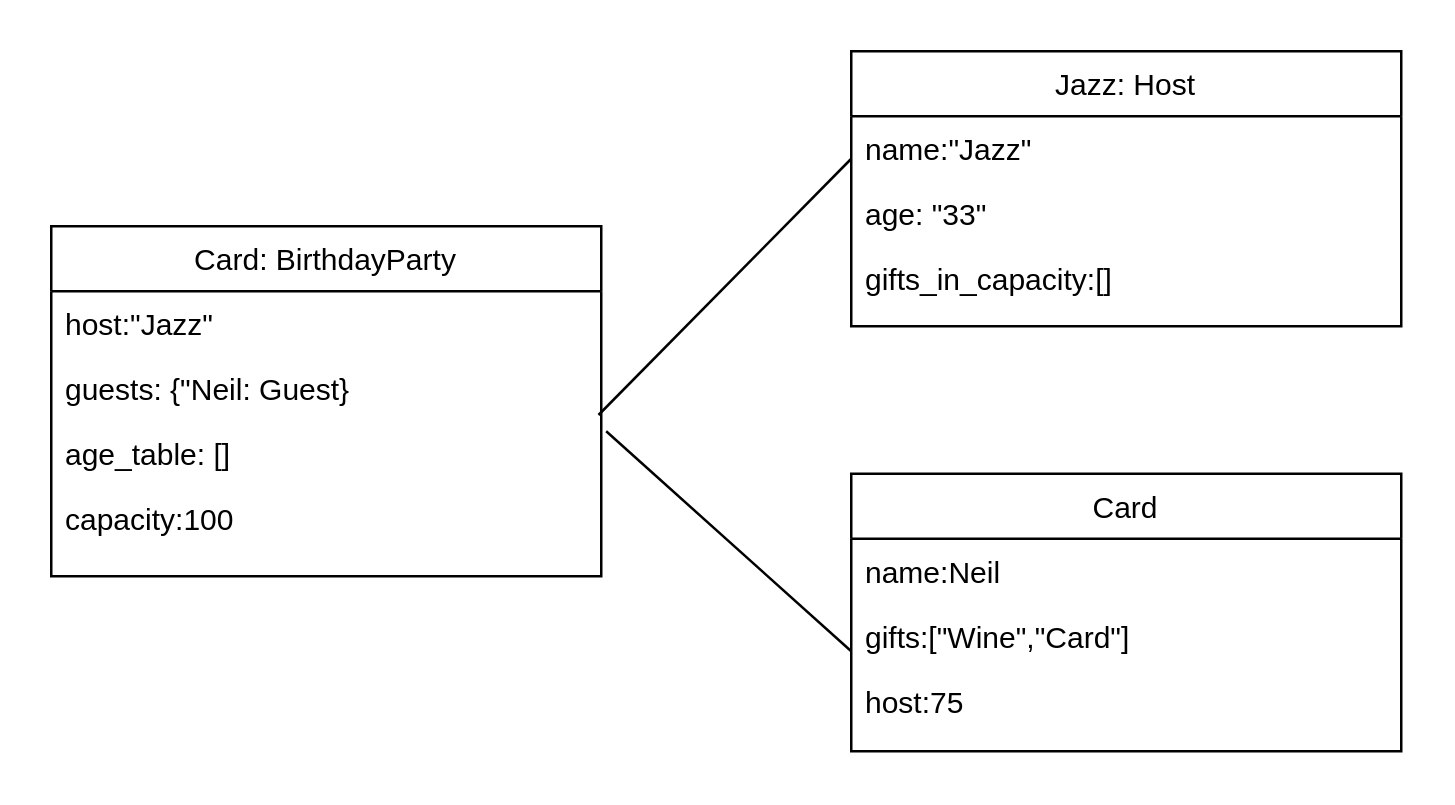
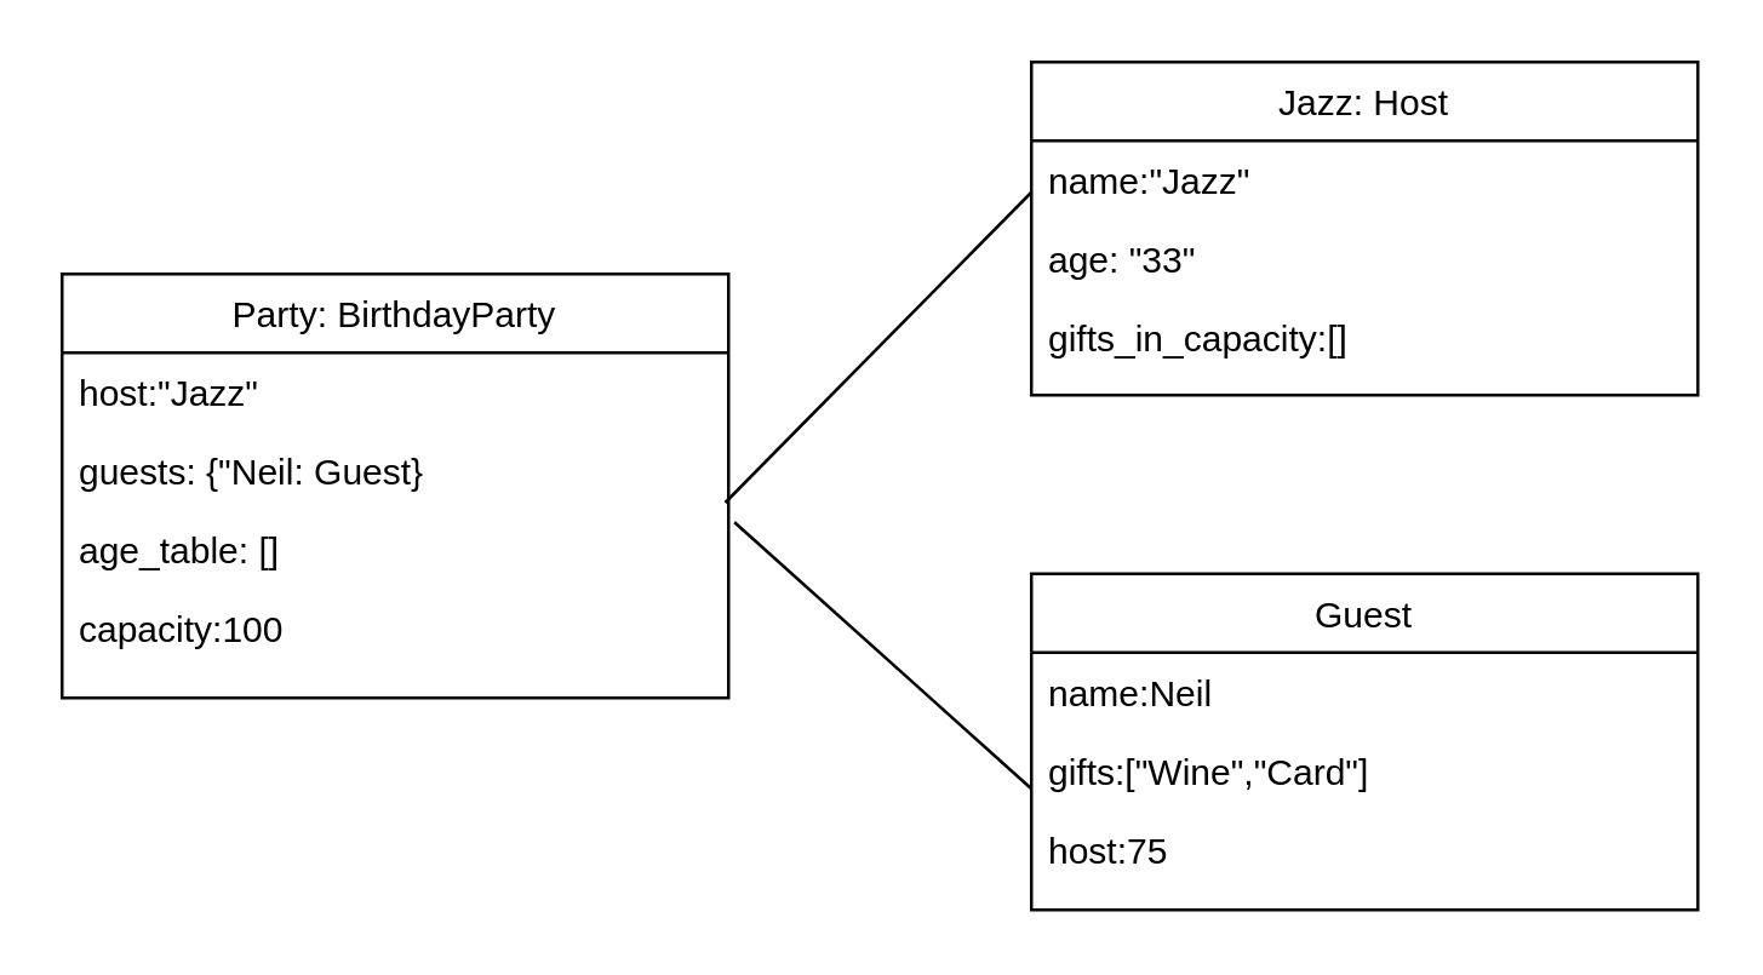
  <mxCell id="0" />
  <mxCell id="1" parent="0" />
- <mxCell id="2" value="Card: BirthdayParty" style="swimlane;fontStyle=0;align=center;verticalAlign=top;childLayout=stackLayout;horizontal=1;startSize=26;horizontalStack=0;resizeParent=1;resizeLast=0;collapsible=1;marginBottom=0;rounded=0;shadow=0;strokeWidth=1;" vertex="1" parent="1"><mxGeometry x="20" y="90" width="220" height="140" as="geometry"><mxRectangle x="550" y="140" width="160" height="26" as="alternateBounds" /></mxGeometry></mxCell>
+ <mxCell id="2" value="Party: BirthdayParty" style="swimlane;fontStyle=0;align=center;verticalAlign=top;childLayout=stackLayout;horizontal=1;startSize=26;horizontalStack=0;resizeParent=1;resizeLast=0;collapsible=1;marginBottom=0;rounded=0;shadow=0;strokeWidth=1;" vertex="1" parent="1"><mxGeometry x="20" y="90" width="220" height="140" as="geometry"><mxRectangle x="550" y="140" width="160" height="26" as="alternateBounds" /></mxGeometry></mxCell>
  <mxCell id="3" value="host:&quot;Jazz&quot;" style="text;align=left;verticalAlign=top;spacingLeft=4;spacingRight=4;overflow=hidden;rotatable=0;points=[[0,0.5],[1,0.5]];portConstraint=eastwest;" vertex="1" parent="2"><mxGeometry y="26" width="220" height="26" as="geometry" /></mxCell>
  <mxCell id="4" value="guests: {&quot;Neil: Guest}" style="text;align=left;verticalAlign=top;spacingLeft=4;spacingRight=4;overflow=hidden;rotatable=0;points=[[0,0.5],[1,0.5]];portConstraint=eastwest;rounded=0;shadow=0;html=0;" vertex="1" parent="2"><mxGeometry y="52" width="220" height="26" as="geometry" /></mxCell>
  <mxCell id="5" value="age_table: []" style="text;align=left;verticalAlign=top;spacingLeft=4;spacingRight=4;overflow=hidden;rotatable=0;points=[[0,0.5],[1,0.5]];portConstraint=eastwest;rounded=0;shadow=0;html=0;" vertex="1" parent="2"><mxGeometry y="78" width="220" height="26" as="geometry" /></mxCell>
  <mxCell id="6" value="capacity:100" style="text;align=left;verticalAlign=top;spacingLeft=4;spacingRight=4;overflow=hidden;rotatable=0;points=[[0,0.5],[1,0.5]];portConstraint=eastwest;rounded=0;shadow=0;html=0;" vertex="1" parent="2"><mxGeometry y="104" width="220" height="26" as="geometry" /></mxCell>
  <mxCell id="7" value="Jazz: Host" style="swimlane;fontStyle=0;align=center;verticalAlign=top;childLayout=stackLayout;horizontal=1;startSize=26;horizontalStack=0;resizeParent=1;resizeLast=0;collapsible=1;marginBottom=0;rounded=0;shadow=0;strokeWidth=1;" vertex="1" parent="1"><mxGeometry x="340" y="20" width="220" height="110" as="geometry"><mxRectangle x="550" y="140" width="160" height="26" as="alternateBounds" /></mxGeometry></mxCell>
  <mxCell id="8" value="name:&quot;Jazz&quot;" style="text;align=left;verticalAlign=top;spacingLeft=4;spacingRight=4;overflow=hidden;rotatable=0;points=[[0,0.5],[1,0.5]];portConstraint=eastwest;" vertex="1" parent="7"><mxGeometry y="26" width="220" height="26" as="geometry" /></mxCell>
  <mxCell id="9" value="age: &quot;33&quot;" style="text;align=left;verticalAlign=top;spacingLeft=4;spacingRight=4;overflow=hidden;rotatable=0;points=[[0,0.5],[1,0.5]];portConstraint=eastwest;rounded=0;shadow=0;html=0;" vertex="1" parent="7"><mxGeometry y="52" width="220" height="26" as="geometry" /></mxCell>
  <mxCell id="10" value="gifts_in_capacity:[]" style="text;align=left;verticalAlign=top;spacingLeft=4;spacingRight=4;overflow=hidden;rotatable=0;points=[[0,0.5],[1,0.5]];portConstraint=eastwest;rounded=0;shadow=0;html=0;" vertex="1" parent="7"><mxGeometry y="78" width="220" height="26" as="geometry" /></mxCell>
- <mxCell id="11" value="Card" style="swimlane;fontStyle=0;align=center;verticalAlign=top;childLayout=stackLayout;horizontal=1;startSize=26;horizontalStack=0;resizeParent=1;resizeLast=0;collapsible=1;marginBottom=0;rounded=0;shadow=0;strokeWidth=1;" vertex="1" parent="1"><mxGeometry x="340" y="189" width="220" height="111" as="geometry"><mxRectangle x="550" y="140" width="160" height="26" as="alternateBounds" /></mxGeometry></mxCell>
+ <mxCell id="11" value="Guest" style="swimlane;fontStyle=0;align=center;verticalAlign=top;childLayout=stackLayout;horizontal=1;startSize=26;horizontalStack=0;resizeParent=1;resizeLast=0;collapsible=1;marginBottom=0;rounded=0;shadow=0;strokeWidth=1;" vertex="1" parent="1"><mxGeometry x="340" y="189" width="220" height="111" as="geometry"><mxRectangle x="550" y="140" width="160" height="26" as="alternateBounds" /></mxGeometry></mxCell>
  <mxCell id="12" value="name:Neil" style="text;align=left;verticalAlign=top;spacingLeft=4;spacingRight=4;overflow=hidden;rotatable=0;points=[[0,0.5],[1,0.5]];portConstraint=eastwest;" vertex="1" parent="11"><mxGeometry y="26" width="220" height="26" as="geometry" /></mxCell>
  <mxCell id="13" value="gifts:[&quot;Wine&quot;,&quot;Card&quot;]" style="text;align=left;verticalAlign=top;spacingLeft=4;spacingRight=4;overflow=hidden;rotatable=0;points=[[0,0.5],[1,0.5]];portConstraint=eastwest;rounded=0;shadow=0;html=0;" vertex="1" parent="11"><mxGeometry y="52" width="220" height="26" as="geometry" /></mxCell>
  <mxCell id="14" value="host:75" style="text;align=left;verticalAlign=top;spacingLeft=4;spacingRight=4;overflow=hidden;rotatable=0;points=[[0,0.5],[1,0.5]];portConstraint=eastwest;rounded=0;shadow=0;html=0;" vertex="1" parent="11"><mxGeometry y="78" width="220" height="26" as="geometry" /></mxCell>
  <mxCell id="15" value="" style="endArrow=none;html=1;rounded=0;exitX=1.009;exitY=0.154;exitDx=0;exitDy=0;exitPerimeter=0;" edge="1" parent="1" source="5"><mxGeometry width="50" height="50" relative="1" as="geometry"><mxPoint x="270" y="220" as="sourcePoint" /><mxPoint x="340" y="260" as="targetPoint" /></mxGeometry></mxCell>
  <mxCell id="16" value="" style="endArrow=none;html=1;rounded=0;exitX=0.995;exitY=-0.096;exitDx=0;exitDy=0;exitPerimeter=0;" edge="1" parent="1" source="5"><mxGeometry width="50" height="50" relative="1" as="geometry"><mxPoint x="259" y="63" as="sourcePoint" /><mxPoint x="340" y="63" as="targetPoint" /></mxGeometry></mxCell>
